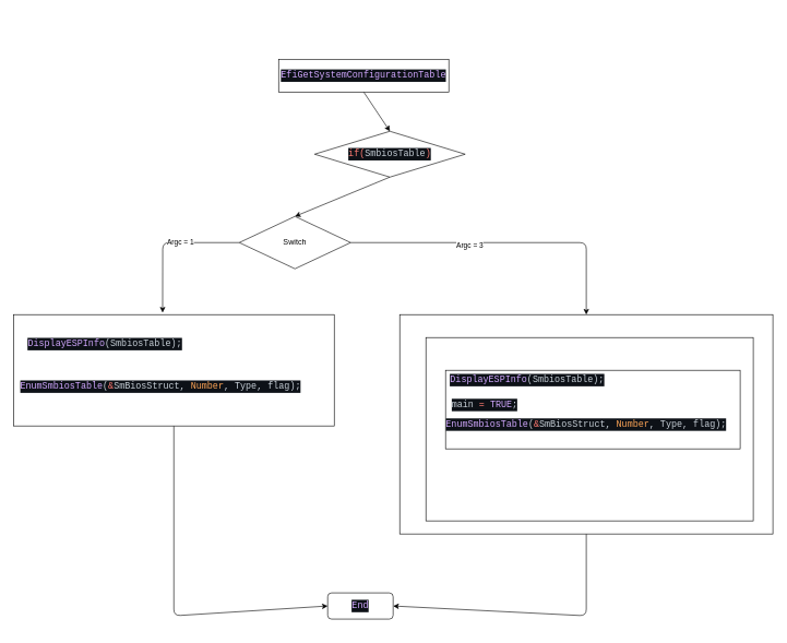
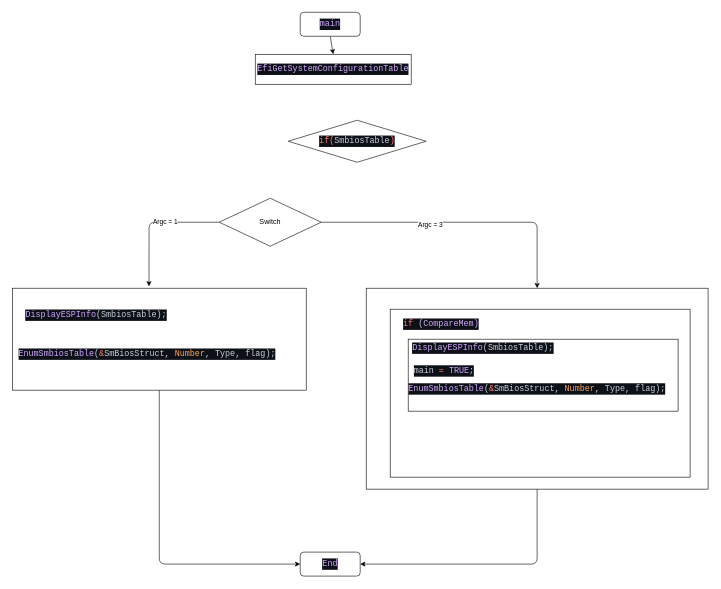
  <mxCell id="0" />
  <mxCell id="1" parent="0" />
+ <mxCell id="2" style="edgeStyle=none;html=1;exitX=0.5;exitY=1;exitDx=0;exitDy=0;entryX=0.5;entryY=0;entryDx=0;entryDy=0;" edge="1" parent="1" source="3" target="10"><mxGeometry relative="1" as="geometry" /></mxCell>
+ <mxCell id="3" value="&lt;div style=&quot;color: rgb(201 , 209 , 217) ; background-color: rgb(13 , 17 , 23) ; font-family: &amp;#34;consolas&amp;#34; , &amp;#34;courier new&amp;#34; , monospace ; font-size: 14px ; line-height: 19px&quot;&gt;&lt;span style=&quot;color: #d2a8ff&quot;&gt;main&lt;/span&gt;&lt;/div&gt;" style="rounded=1;whiteSpace=wrap;html=1;" vertex="1" parent="1"><mxGeometry x="500" y="20" width="100" height="40" as="geometry" /></mxCell>
  <mxCell id="4" style="edgeStyle=none;html=1;exitX=0;exitY=0.5;exitDx=0;exitDy=0;entryX=0.465;entryY=-0.018;entryDx=0;entryDy=0;entryPerimeter=0;" edge="1" parent="1" source="8" target="14"><mxGeometry relative="1" as="geometry"><Array as="points"><mxPoint x="248" y="370" /></Array></mxGeometry></mxCell>
  <mxCell id="5" value="Argc = 1" style="edgeLabel;html=1;align=center;verticalAlign=middle;resizable=0;points=[];" vertex="1" connectable="0" parent="4"><mxGeometry x="-0.184" y="-1" relative="1" as="geometry"><mxPoint as="offset" /></mxGeometry></mxCell>
  <mxCell id="6" style="edgeStyle=none;html=1;exitX=1;exitY=0.5;exitDx=0;exitDy=0;entryX=0.5;entryY=0;entryDx=0;entryDy=0;" edge="1" parent="1" source="8" target="18"><mxGeometry relative="1" as="geometry"><mxPoint x="920" y="470" as="targetPoint" /><Array as="points"><mxPoint x="895" y="370" /></Array></mxGeometry></mxCell>
  <mxCell id="7" value="Argc = 3" style="edgeLabel;html=1;align=center;verticalAlign=middle;resizable=0;points=[];" vertex="1" connectable="0" parent="6"><mxGeometry x="-0.231" y="-3" relative="1" as="geometry"><mxPoint as="offset" /></mxGeometry></mxCell>
  <mxCell id="8" value="Switch" style="rhombus;whiteSpace=wrap;html=1;" vertex="1" parent="1"><mxGeometry x="365" y="330" width="170" height="80" as="geometry" /></mxCell>
- <mxCell id="9" style="edgeStyle=none;html=1;exitX=0.5;exitY=1;exitDx=0;exitDy=0;entryX=0.5;entryY=0;entryDx=0;entryDy=0;" edge="1" parent="1" source="10" target="12"><mxGeometry relative="1" as="geometry" /></mxCell>
  <mxCell id="10" value="&lt;div style=&quot;color: rgb(201 , 209 , 217) ; background-color: rgb(13 , 17 , 23) ; font-family: &amp;#34;consolas&amp;#34; , &amp;#34;courier new&amp;#34; , monospace ; font-size: 14px ; line-height: 19px&quot;&gt;&lt;span style=&quot;color: #d2a8ff&quot;&gt;EfiGetSystemConfigurationTable&lt;/span&gt;&lt;/div&gt;" style="rounded=0;whiteSpace=wrap;html=1;" vertex="1" parent="1"><mxGeometry x="425" y="90" width="260" height="50" as="geometry" /></mxCell>
- <mxCell id="11" style="edgeStyle=none;html=1;exitX=0.5;exitY=1;exitDx=0;exitDy=0;entryX=0.5;entryY=0;entryDx=0;entryDy=0;" edge="1" parent="1" source="12" target="8"><mxGeometry relative="1" as="geometry" /></mxCell>
  <mxCell id="12" value="&lt;div style=&quot;color: rgb(201 , 209 , 217) ; background-color: rgb(13 , 17 , 23) ; font-family: &amp;#34;consolas&amp;#34; , &amp;#34;courier new&amp;#34; , monospace ; font-size: 14px ; line-height: 19px&quot;&gt;&lt;span style=&quot;color: #ff7b72&quot;&gt;if(&lt;/span&gt;&lt;span style=&quot;font-family: &amp;#34;consolas&amp;#34; , &amp;#34;courier new&amp;#34; , monospace&quot;&gt;SmbiosTable&lt;/span&gt;&lt;span style=&quot;color: rgb(255 , 123 , 114)&quot;&gt;)&lt;/span&gt;&lt;/div&gt;" style="rhombus;whiteSpace=wrap;html=1;" vertex="1" parent="1"><mxGeometry x="480" y="200" width="230" height="70" as="geometry" /></mxCell>
  <mxCell id="13" style="edgeStyle=none;html=1;exitX=0.5;exitY=1;exitDx=0;exitDy=0;entryX=0;entryY=0.5;entryDx=0;entryDy=0;" edge="1" parent="1" source="14" target="25"><mxGeometry relative="1" as="geometry"><Array as="points"><mxPoint x="265" y="940" /></Array></mxGeometry></mxCell>
  <mxCell id="14" value="" style="rounded=0;whiteSpace=wrap;html=1;" vertex="1" parent="1"><mxGeometry x="20" y="480" width="490" height="170" as="geometry" /></mxCell>
  <mxCell id="15" value="&lt;div style=&quot;color: rgb(201 , 209 , 217) ; background-color: rgb(13 , 17 , 23) ; font-family: &amp;#34;consolas&amp;#34; , &amp;#34;courier new&amp;#34; , monospace ; font-size: 14px ; line-height: 19px&quot;&gt;&lt;span style=&quot;color: #d2a8ff&quot;&gt;DisplayESPInfo&lt;/span&gt;(SmbiosTable);&lt;/div&gt;" style="text;html=1;strokeColor=none;fillColor=none;align=center;verticalAlign=middle;whiteSpace=wrap;rounded=0;" vertex="1" parent="1"><mxGeometry x="40" y="510" width="240" height="30" as="geometry" /></mxCell>
  <mxCell id="16" value="&lt;div style=&quot;color: rgb(201 , 209 , 217) ; background-color: rgb(13 , 17 , 23) ; font-family: &amp;#34;consolas&amp;#34; , &amp;#34;courier new&amp;#34; , monospace ; font-size: 14px ; line-height: 19px&quot;&gt;&lt;span style=&quot;color: #d2a8ff&quot;&gt;EnumSmbiosTable&lt;/span&gt;(&lt;span style=&quot;color: #ff7b72&quot;&gt;&amp;amp;&lt;/span&gt;SmBiosStruct,&amp;nbsp;&lt;span style=&quot;color: rgb(255 , 166 , 87) ; font-family: &amp;#34;consolas&amp;#34; , &amp;#34;courier new&amp;#34; , monospace&quot;&gt;Number&lt;/span&gt;, Type, flag);&lt;br&gt;&lt;/div&gt;" style="text;html=1;strokeColor=none;fillColor=none;align=center;verticalAlign=middle;whiteSpace=wrap;rounded=0;" vertex="1" parent="1"><mxGeometry x="20" y="555" width="450" height="70" as="geometry" /></mxCell>
  <mxCell id="17" style="edgeStyle=none;html=1;exitX=0.5;exitY=1;exitDx=0;exitDy=0;entryX=1;entryY=0.5;entryDx=0;entryDy=0;" edge="1" parent="1" source="18" target="25"><mxGeometry relative="1" as="geometry"><Array as="points"><mxPoint x="895" y="940" /></Array></mxGeometry></mxCell>
  <mxCell id="18" value="" style="rounded=0;whiteSpace=wrap;html=1;" vertex="1" parent="1"><mxGeometry x="610" y="480" width="570" height="335" as="geometry" /></mxCell>
  <mxCell id="19" value="" style="rounded=0;whiteSpace=wrap;html=1;" vertex="1" parent="1"><mxGeometry x="650" y="515" width="500" height="280" as="geometry" /></mxCell>
+ <mxCell id="20" value="&lt;div style=&quot;color: rgb(201 , 209 , 217) ; background-color: rgb(13 , 17 , 23) ; font-family: &amp;#34;consolas&amp;#34; , &amp;#34;courier new&amp;#34; , monospace ; font-size: 14px ; line-height: 19px&quot;&gt;&lt;span style=&quot;color: #ff7b72&quot;&gt;if&lt;/span&gt; (&lt;span style=&quot;color: #d2a8ff&quot;&gt;CompareMem)&lt;/span&gt;&lt;/div&gt;" style="text;html=1;strokeColor=none;fillColor=none;align=center;verticalAlign=middle;whiteSpace=wrap;rounded=0;" vertex="1" parent="1"><mxGeometry x="650" y="525" width="170" height="30" as="geometry" /></mxCell>
  <mxCell id="21" value="" style="rounded=0;whiteSpace=wrap;html=1;" vertex="1" parent="1"><mxGeometry x="680" y="565" width="450" height="120" as="geometry" /></mxCell>
  <mxCell id="22" value="&lt;div style=&quot;color: rgb(201 , 209 , 217) ; background-color: rgb(13 , 17 , 23) ; font-family: &amp;#34;consolas&amp;#34; , &amp;#34;courier new&amp;#34; , monospace ; font-size: 14px ; line-height: 19px&quot;&gt;&lt;span style=&quot;color: #d2a8ff&quot;&gt;DisplayESPInfo&lt;/span&gt;(SmbiosTable);&lt;/div&gt;" style="text;html=1;strokeColor=none;fillColor=none;align=center;verticalAlign=middle;whiteSpace=wrap;rounded=0;" vertex="1" parent="1"><mxGeometry x="680" y="565" width="250" height="30" as="geometry" /></mxCell>
  <mxCell id="23" value="&lt;div style=&quot;color: rgb(201 , 209 , 217) ; background-color: rgb(13 , 17 , 23) ; font-family: &amp;#34;consolas&amp;#34; , &amp;#34;courier new&amp;#34; , monospace ; font-size: 14px ; line-height: 19px&quot;&gt;&lt;span style=&quot;color: #d2a8ff&quot;&gt;EnumSmbiosTable&lt;/span&gt;(&lt;span style=&quot;color: #ff7b72&quot;&gt;&amp;amp;&lt;/span&gt;SmBiosStruct,&amp;nbsp;&lt;span style=&quot;color: rgb(255 , 166 , 87) ; font-family: &amp;#34;consolas&amp;#34; , &amp;#34;courier new&amp;#34; , monospace&quot;&gt;Number&lt;/span&gt;, Type, flag);&lt;/div&gt;" style="text;html=1;strokeColor=none;fillColor=none;align=center;verticalAlign=middle;whiteSpace=wrap;rounded=0;" vertex="1" parent="1"><mxGeometry x="675" y="632.5" width="440" height="30" as="geometry" /></mxCell>
  <mxCell id="24" value="&lt;div style=&quot;color: rgb(201 , 209 , 217) ; background-color: rgb(13 , 17 , 23) ; font-family: &amp;#34;consolas&amp;#34; , &amp;#34;courier new&amp;#34; , monospace ; font-size: 14px ; line-height: 19px&quot;&gt;main &lt;span style=&quot;color: #ff7b72&quot;&gt;=&lt;/span&gt; &lt;span style=&quot;color: #d2a8ff&quot;&gt;TRUE&lt;/span&gt;;&lt;/div&gt;" style="text;html=1;strokeColor=none;fillColor=none;align=center;verticalAlign=middle;whiteSpace=wrap;rounded=0;" vertex="1" parent="1"><mxGeometry x="650" y="602.5" width="180" height="30" as="geometry" /></mxCell>
- <mxCell id="25" value="&lt;div style=&quot;color: rgb(201 , 209 , 217) ; background-color: rgb(13 , 17 , 23) ; font-family: &amp;#34;consolas&amp;#34; , &amp;#34;courier new&amp;#34; , monospace ; font-size: 14px ; line-height: 19px&quot;&gt;&lt;span style=&quot;color: #d2a8ff&quot;&gt;End&lt;/span&gt;&lt;/div&gt;" style="rounded=1;whiteSpace=wrap;html=1;" vertex="1" parent="1"><mxGeometry x="500" y="905" width="100" height="40" as="geometry" /></mxCell>
+ <mxCell id="25" value="&lt;div style=&quot;color: rgb(201 , 209 , 217) ; background-color: rgb(13 , 17 , 23) ; font-family: &amp;#34;consolas&amp;#34; , &amp;#34;courier new&amp;#34; , monospace ; font-size: 14px ; line-height: 19px&quot;&gt;&lt;span style=&quot;color: #d2a8ff&quot;&gt;End&lt;/span&gt;&lt;/div&gt;" style="rounded=1;whiteSpace=wrap;html=1;" vertex="1" parent="1"><mxGeometry x="500" y="920" width="100" height="40" as="geometry" /></mxCell>
